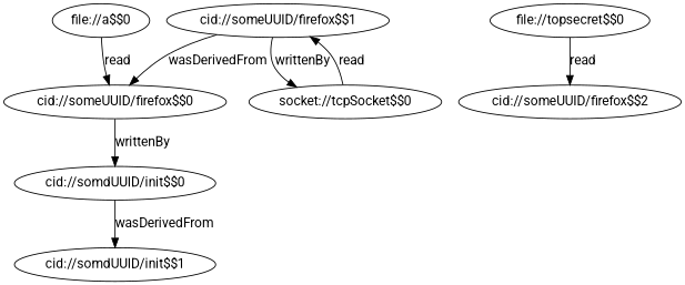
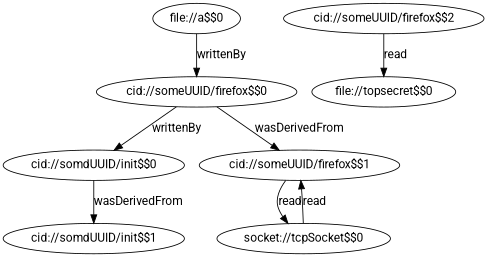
  digraph {
    fontname=Roboto
    node [fontname=Roboto]
    edge [fontname=Roboto]
    n1 [label="cid://someUUID/firefox$$0"]
    n2 [label="cid://somdUUID/init$$0"]
    n3 [label="cid://somdUUID/init$$1"]
    n4 [label="file://a$$0"]
    n5 [label="cid://someUUID/firefox$$1"]
    n6 [label="socket://tcpSocket$$0"]
    n7 [label="cid://someUUID/firefox$$2"]
    n8 [label="file://topsecret$$0"]
    n1 -> n2 [label=writtenBy]
    n2 -> n3 [label=wasDerivedFrom]
-   n4 -> n1 [label=read]
-   n5 -> n1 [label=wasDerivedFrom]
-   n5 -> n6 [label=writtenBy]
+   n4 -> n1 [label=writtenBy]
+   n1 -> n5 [label=wasDerivedFrom]
+   n5 -> n6 [label=read]
    n6 -> n5 [label=read]
-   n8 -> n7 [label=read]
+   n7 -> n8 [label=read]
  }
